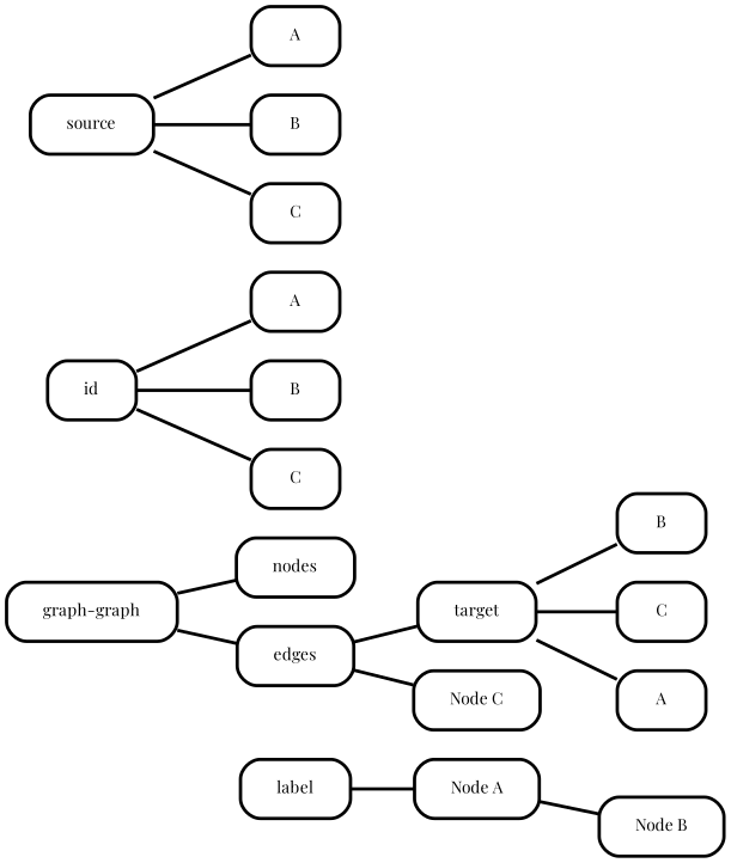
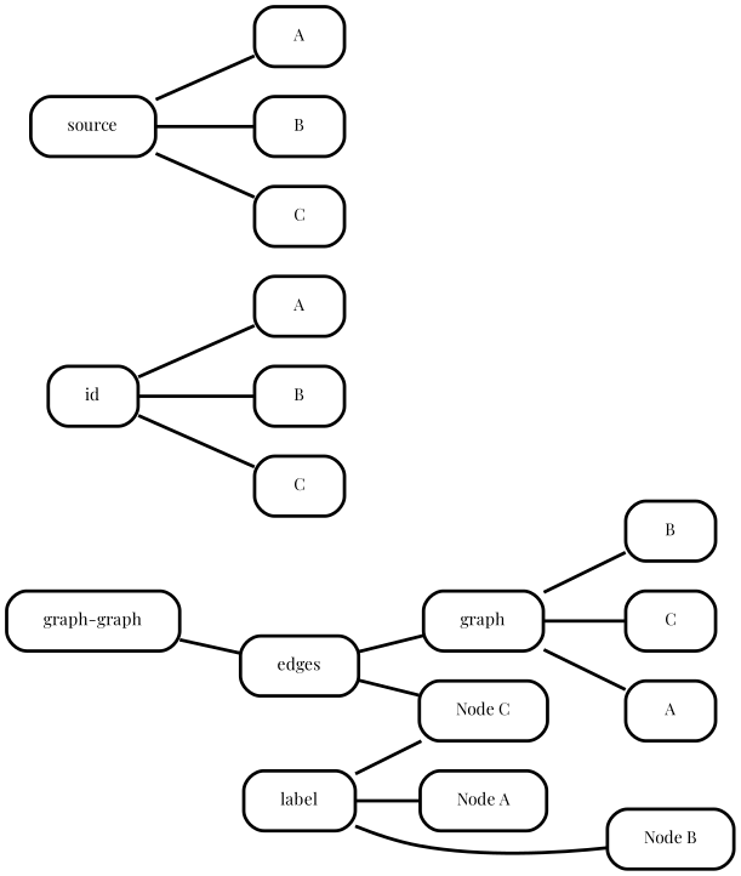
  digraph {
    fontname="Playfair Display"
    rankdir=LR
    node [fillcolor="#fafafa" fontname="Playfair Display" fontsize=10 margin="0.3,0.1" penwidth=2.0 shape=box style=rounded]
    edge [arrowhead=none fontname="Playfair Display" penwidth=2.0]
    n1 [label="graph-graph"]
-   n2 [label=nodes]
    n3 [label=edges]
-   n4 [label=target]
+   n4 [label="graph"]
    n5 [label="Node C"]
    n6 [label=id]
    n7 [label=A]
    n8 [label=B]
    n9 [label=C]
    n10 [label=label]
    n11 [label="Node A"]
    n12 [label="Node B"]
    n13 [label=source]
    n14 [label=A]
    n15 [label=B]
    n16 [label=C]
    n17 [label=B]
    n18 [label=C]
    n19 [label=A]
-   n1 -> n2
    n1 -> n3
    n3 -> n4
    n3 -> n5
    n4 -> n17
    n4 -> n18
    n4 -> n19
    n6 -> n7
    n6 -> n8
    n6 -> n9
+   n10 -> n5
    n10 -> n11
-   n11 -> n12
+   n10 -> n12
    n13 -> n14
    n13 -> n15
    n13 -> n16
  }
